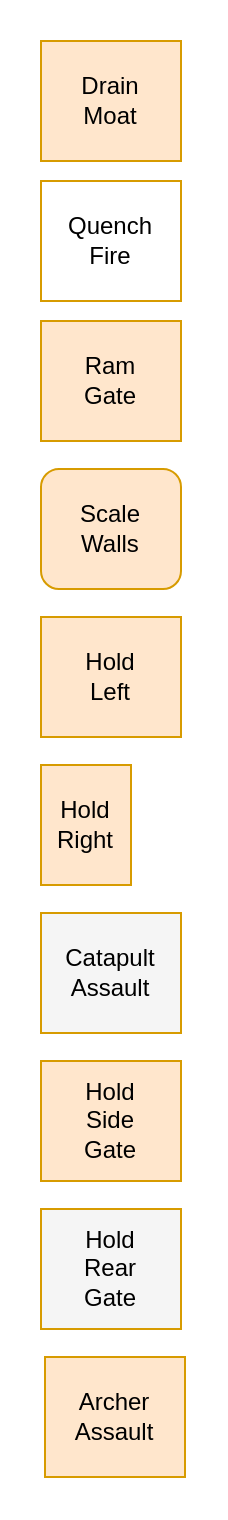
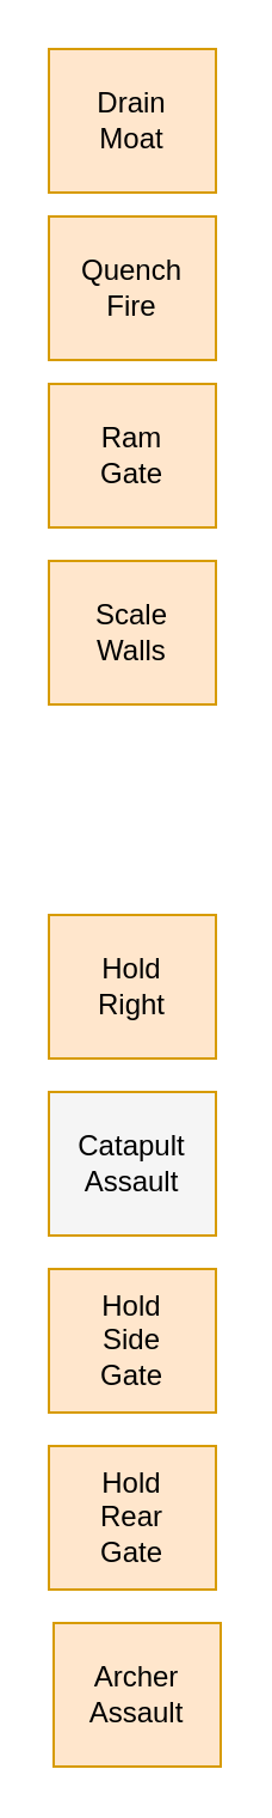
  <mxCell id="0" />
  <mxCell id="1" parent="0" />
  <mxCell id="2" value="Drain&lt;br&gt;Moat" style="rounded=0;whiteSpace=wrap;html=1;fillColor=#ffe6cc;strokeColor=#d79b00;" vertex="1" parent="1"><mxGeometry x="20" y="20" width="70" height="60" as="geometry" /></mxCell>
- <mxCell id="3" value="Quench&lt;br&gt;Fire" style="rounded=0;whiteSpace=wrap;html=1;fillColor=#ffffff;strokeColor=#d79b00;" vertex="1" parent="1"><mxGeometry x="20" y="90" width="70" height="60" as="geometry" /></mxCell>
+ <mxCell id="3" value="Quench&lt;br&gt;Fire" style="rounded=0;whiteSpace=wrap;html=1;fillColor=#ffe6cc;strokeColor=#d79b00;" vertex="1" parent="1"><mxGeometry x="20" y="90" width="70" height="60" as="geometry" /></mxCell>
  <mxCell id="4" value="Ram&lt;br&gt;Gate" style="rounded=0;whiteSpace=wrap;html=1;fillColor=#ffe6cc;strokeColor=#d79b00;" vertex="1" parent="1"><mxGeometry x="20" y="160" width="70" height="60" as="geometry" /></mxCell>
- <mxCell id="5" value="Scale&lt;br&gt;Walls" style="whiteSpace=wrap;html=1;fillColor=#ffe6cc;strokeColor=#d79b00;rounded=1;" vertex="1" parent="1"><mxGeometry x="20" y="234" width="70" height="60" as="geometry" /></mxCell>
- <mxCell id="6" value="Hold&lt;br&gt;Left" style="rounded=0;whiteSpace=wrap;html=1;fillColor=#ffe6cc;strokeColor=#d79b00;" vertex="1" parent="1"><mxGeometry x="20" y="308" width="70" height="60" as="geometry" /></mxCell>
- <mxCell id="7" value="Hold&lt;br&gt;Right" style="rounded=0;whiteSpace=wrap;html=1;fillColor=#ffe6cc;strokeColor=#d79b00;" vertex="1" parent="1"><mxGeometry x="20" y="382" width="45" height="60" as="geometry" /></mxCell>
+ <mxCell id="5" value="Scale&lt;br&gt;Walls" style="rounded=0;whiteSpace=wrap;html=1;fillColor=#ffe6cc;strokeColor=#d79b00;" vertex="1" parent="1"><mxGeometry x="20" y="234" width="70" height="60" as="geometry" /></mxCell>
+ <mxCell id="7" value="Hold&lt;br&gt;Right" style="rounded=0;whiteSpace=wrap;html=1;fillColor=#ffe6cc;strokeColor=#d79b00;" vertex="1" parent="1"><mxGeometry x="20" y="382" width="70" height="60" as="geometry" /></mxCell>
  <mxCell id="8" value="Catapult&lt;br&gt;Assault" style="rounded=0;whiteSpace=wrap;html=1;fillColor=#f5f5f5;strokeColor=#d79b00;" vertex="1" parent="1"><mxGeometry x="20" y="456" width="70" height="60" as="geometry" /></mxCell>
  <mxCell id="9" value="Hold&lt;br&gt;Side&lt;br&gt;Gate" style="rounded=0;whiteSpace=wrap;html=1;fillColor=#ffe6cc;strokeColor=#d79b00;" vertex="1" parent="1"><mxGeometry x="20" y="530" width="70" height="60" as="geometry" /></mxCell>
- <mxCell id="10" value="Hold&lt;br&gt;Rear&lt;br&gt;Gate" style="rounded=0;whiteSpace=wrap;html=1;fillColor=#f5f5f5;strokeColor=#d79b00;" vertex="1" parent="1"><mxGeometry x="20" y="604" width="70" height="60" as="geometry" /></mxCell>
+ <mxCell id="10" value="Hold&lt;br&gt;Rear&lt;br&gt;Gate" style="rounded=0;whiteSpace=wrap;html=1;fillColor=#ffe6cc;strokeColor=#d79b00;" vertex="1" parent="1"><mxGeometry x="20" y="604" width="70" height="60" as="geometry" /></mxCell>
  <mxCell id="11" value="Archer&lt;br&gt;Assault" style="rounded=0;whiteSpace=wrap;html=1;fillColor=#ffe6cc;strokeColor=#d79b00;" vertex="1" parent="1"><mxGeometry x="22" y="678" width="70" height="60" as="geometry" /></mxCell>
